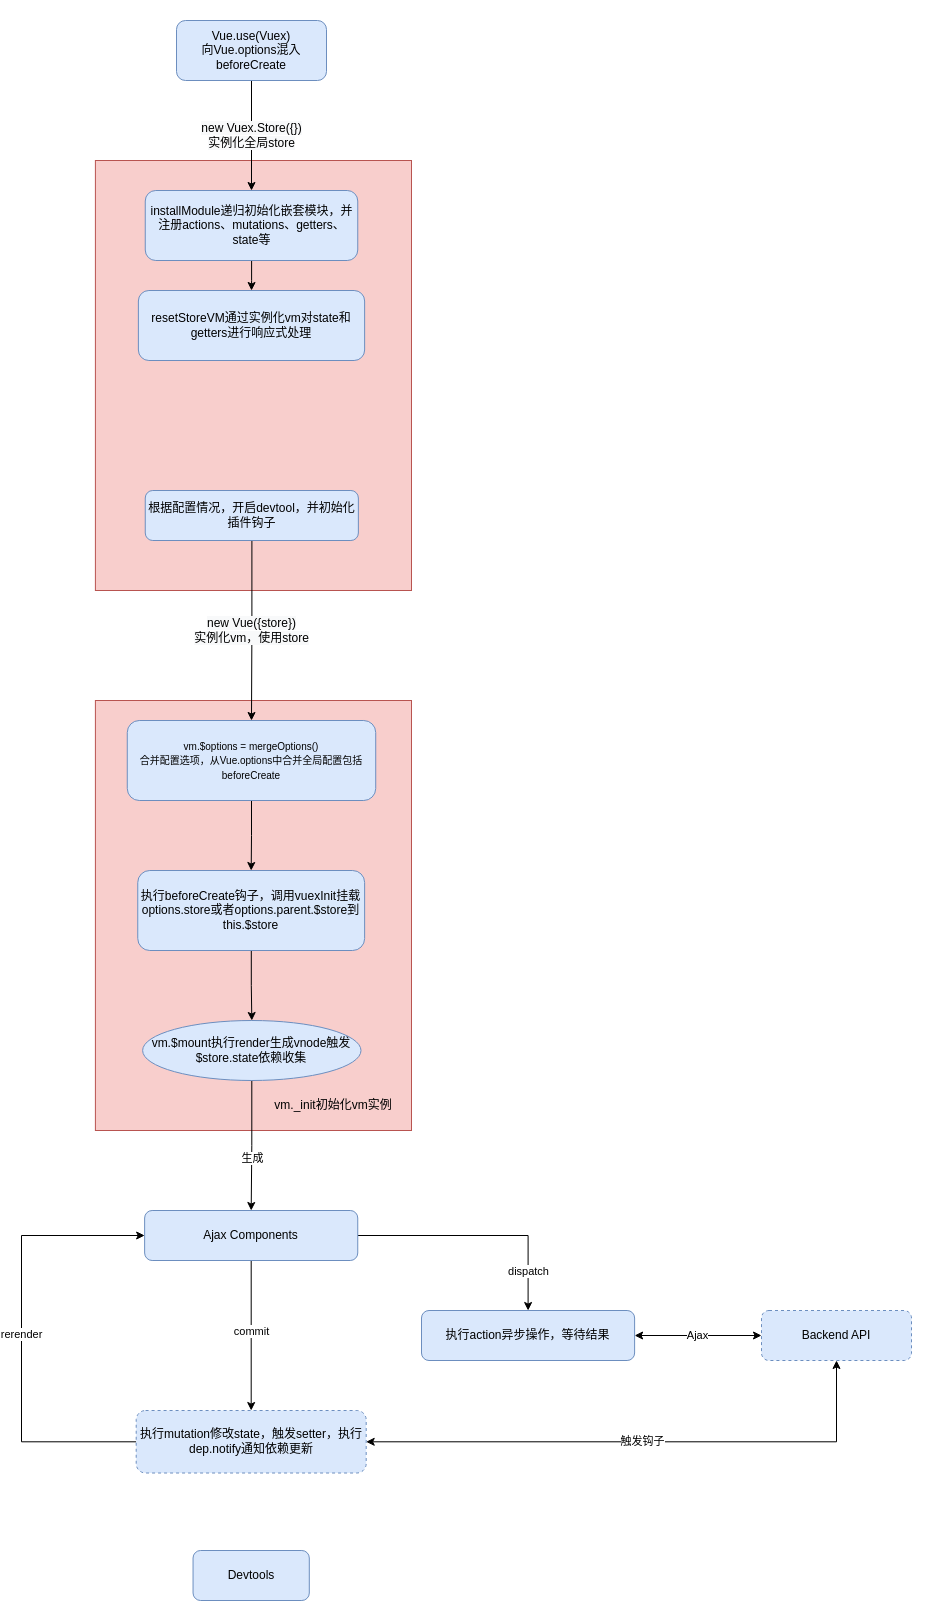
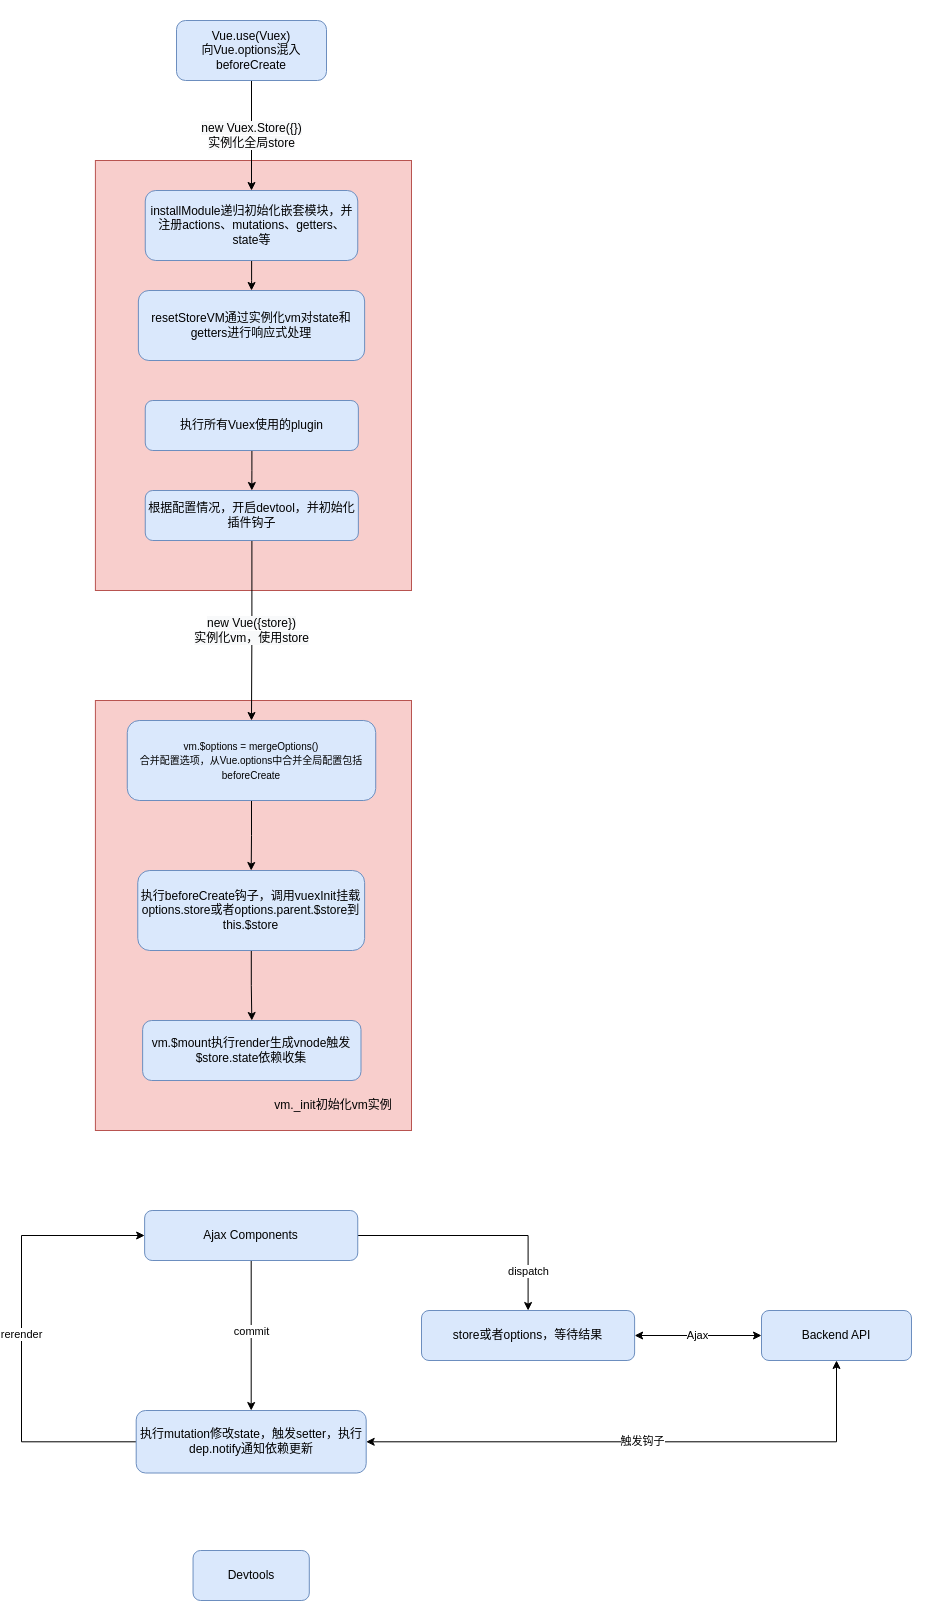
  <mxCell id="0" />
  <mxCell id="1" parent="0" />
  <mxCell id="2" value="" style="rounded=0;whiteSpace=wrap;html=1;fillColor=#f8cecc;strokeColor=#b85450;" vertex="1" parent="1"><mxGeometry x="93.9" y="700" width="316.1" height="430" as="geometry" /></mxCell>
  <mxCell id="3" value="" style="rounded=0;whiteSpace=wrap;html=1;fillColor=#f8cecc;strokeColor=#b85450;" vertex="1" parent="1"><mxGeometry x="93.9" y="160" width="316.1" height="430" as="geometry" /></mxCell>
  <mxCell id="4" value="&lt;span style=&quot;font-size: 12px ; background-color: rgb(248 , 249 , 250)&quot;&gt;new Vuex.Store({})&lt;/span&gt;&lt;br style=&quot;font-size: 12px ; background-color: rgb(248 , 249 , 250)&quot;&gt;&lt;span style=&quot;font-size: 12px ; background-color: rgb(248 , 249 , 250)&quot;&gt;实例化全局store&lt;/span&gt;" style="edgeStyle=orthogonalEdgeStyle;rounded=0;orthogonalLoop=1;jettySize=auto;html=1;entryX=0.5;entryY=0;entryDx=0;entryDy=0;" edge="1" parent="1" source="5" target="7"><mxGeometry relative="1" as="geometry"><mxPoint x="250" y="165" as="targetPoint" /></mxGeometry></mxCell>
  <mxCell id="5" value="Vue.use(Vuex)&lt;br&gt;向Vue.options混入beforeCreate" style="rounded=1;whiteSpace=wrap;html=1;fillColor=#dae8fc;strokeColor=#6c8ebf;" vertex="1" parent="1"><mxGeometry x="175" y="20" width="150" height="60" as="geometry" /></mxCell>
  <mxCell id="6" style="edgeStyle=orthogonalEdgeStyle;rounded=0;orthogonalLoop=1;jettySize=auto;html=1;entryX=0.5;entryY=0;entryDx=0;entryDy=0;" edge="1" parent="1" source="7" target="8"><mxGeometry relative="1" as="geometry" /></mxCell>
  <mxCell id="7" value="installModule递归初始化嵌套模块，并注册actions、mutations、getters、state等" style="rounded=1;whiteSpace=wrap;html=1;fillColor=#dae8fc;strokeColor=#6c8ebf;" vertex="1" parent="1"><mxGeometry x="143.75" y="190" width="212.5" height="70" as="geometry" /></mxCell>
  <mxCell id="8" value="resetStoreVM通过实例化vm对state和getters进行响应式处理" style="rounded=1;whiteSpace=wrap;html=1;fillColor=#dae8fc;strokeColor=#6c8ebf;" vertex="1" parent="1"><mxGeometry x="136.88" y="290" width="226.25" height="70" as="geometry" /></mxCell>
+ <mxCell id="9" style="edgeStyle=orthogonalEdgeStyle;rounded=0;orthogonalLoop=1;jettySize=auto;html=1;entryX=0.5;entryY=0;entryDx=0;entryDy=0;" edge="1" parent="1" source="10" target="12"><mxGeometry relative="1" as="geometry" /></mxCell>
+ <mxCell id="10" value="执行所有Vuex使用的plugin" style="rounded=1;whiteSpace=wrap;html=1;fillColor=#dae8fc;strokeColor=#6c8ebf;" vertex="1" parent="1"><mxGeometry x="143.75" y="400" width="213.12" height="50" as="geometry" /></mxCell>
  <mxCell id="11" value="&lt;span style=&quot;font-size: 12px ; background-color: rgb(248 , 249 , 250)&quot;&gt;new Vue({store})&lt;/span&gt;&lt;br style=&quot;font-size: 12px ; background-color: rgb(248 , 249 , 250)&quot;&gt;&lt;span style=&quot;font-size: 12px ; background-color: rgb(248 , 249 , 250)&quot;&gt;实例化vm，使用store&lt;/span&gt;" style="edgeStyle=orthogonalEdgeStyle;rounded=0;orthogonalLoop=1;jettySize=auto;html=1;" edge="1" parent="1" source="12" target="17"><mxGeometry relative="1" as="geometry"><mxPoint x="250" y="760" as="targetPoint" /></mxGeometry></mxCell>
  <mxCell id="12" value="根据配置情况，开启devtool，并初始化插件钩子" style="rounded=1;whiteSpace=wrap;html=1;fillColor=#dae8fc;strokeColor=#6c8ebf;" vertex="1" parent="1"><mxGeometry x="143.75" y="490" width="213.12" height="50" as="geometry" /></mxCell>
  <mxCell id="13" value="rerender" style="edgeStyle=orthogonalEdgeStyle;rounded=0;orthogonalLoop=1;jettySize=auto;html=1;entryX=0;entryY=0.5;entryDx=0;entryDy=0;" edge="1" parent="1" source="15" target="28"><mxGeometry relative="1" as="geometry"><Array as="points"><mxPoint x="20" y="1441" /><mxPoint x="20" y="1235" /></Array></mxGeometry></mxCell>
  <mxCell id="14" value="触发钩子" style="edgeStyle=orthogonalEdgeStyle;rounded=0;orthogonalLoop=1;jettySize=auto;html=1;startArrow=classic;startFill=1;" edge="1" parent="1" source="15" target="31"><mxGeometry relative="1" as="geometry" /></mxCell>
- <mxCell id="15" value="执行mutation修改state，触发setter，执行dep.notify通知依赖更新" style="rounded=1;whiteSpace=wrap;html=1;fillColor=#dae8fc;strokeColor=#6c8ebf;dashed=1;" vertex="1" parent="1"><mxGeometry x="134.69" y="1410" width="230" height="62.5" as="geometry" /></mxCell>
+ <mxCell id="15" value="执行mutation修改state，触发setter，执行dep.notify通知依赖更新" style="rounded=1;whiteSpace=wrap;html=1;fillColor=#dae8fc;strokeColor=#6c8ebf;" vertex="1" parent="1"><mxGeometry x="134.69" y="1410" width="230" height="62.5" as="geometry" /></mxCell>
  <mxCell id="16" style="edgeStyle=orthogonalEdgeStyle;rounded=0;orthogonalLoop=1;jettySize=auto;html=1;entryX=0.5;entryY=0;entryDx=0;entryDy=0;" edge="1" parent="1" source="17" target="20"><mxGeometry relative="1" as="geometry" /></mxCell>
  <mxCell id="17" value="&lt;font size=&quot;1&quot;&gt;vm.$options = mergeOptions()&lt;br&gt;合并配置选项，从Vue.options中合并全局配置包括beforeCreate&lt;br&gt;&lt;/font&gt;" style="rounded=1;whiteSpace=wrap;html=1;fillColor=#dae8fc;strokeColor=#6c8ebf;" vertex="1" parent="1"><mxGeometry x="125.78" y="720" width="248.44" height="80" as="geometry" /></mxCell>
  <mxCell id="18" value="vm._init初始化vm实例" style="text;html=1;strokeColor=none;fillColor=none;align=center;verticalAlign=middle;whiteSpace=wrap;rounded=0;" vertex="1" parent="1"><mxGeometry x="254" y="1090" width="156" height="30" as="geometry" /></mxCell>
  <mxCell id="19" style="edgeStyle=orthogonalEdgeStyle;rounded=0;orthogonalLoop=1;jettySize=auto;html=1;entryX=0.5;entryY=0;entryDx=0;entryDy=0;" edge="1" parent="1" source="20" target="23"><mxGeometry relative="1" as="geometry" /></mxCell>
  <mxCell id="20" value="执行beforeCreate钩子，调用vuexInit挂载options.store或者options.parent.$store到this.$store" style="rounded=1;whiteSpace=wrap;html=1;fillColor=#dae8fc;strokeColor=#6c8ebf;" vertex="1" parent="1"><mxGeometry x="136.26" y="870" width="226.87" height="80" as="geometry" /></mxCell>
- <mxCell id="21" style="edgeStyle=orthogonalEdgeStyle;rounded=0;orthogonalLoop=1;jettySize=auto;html=1;entryX=0.5;entryY=0;entryDx=0;entryDy=0;" edge="1" parent="1" source="23" target="28"><mxGeometry relative="1" as="geometry" /></mxCell>
- <mxCell id="22" value="生成" style="edgeLabel;html=1;align=center;verticalAlign=middle;resizable=0;points=[];" vertex="1" connectable="0" parent="21"><mxGeometry x="0.195" y="1" relative="1" as="geometry"><mxPoint as="offset" /></mxGeometry></mxCell>
- <mxCell id="23" value="vm.$mount执行render生成vnode触发$store.state依赖收集" style="ellipse;whiteSpace=wrap;html=1;fillColor=#dae8fc;strokeColor=#6c8ebf;" vertex="1" parent="1"><mxGeometry x="141.13" y="1020" width="218.36" height="60" as="geometry" /></mxCell>
+ <mxCell id="23" value="vm.$mount执行render生成vnode触发$store.state依赖收集" style="rounded=1;whiteSpace=wrap;html=1;fillColor=#dae8fc;strokeColor=#6c8ebf;" vertex="1" parent="1"><mxGeometry x="141.13" y="1020" width="218.36" height="60" as="geometry" /></mxCell>
  <mxCell id="24" style="edgeStyle=orthogonalEdgeStyle;rounded=0;orthogonalLoop=1;jettySize=auto;html=1;entryX=0.5;entryY=0;entryDx=0;entryDy=0;" edge="1" parent="1" source="28" target="15"><mxGeometry relative="1" as="geometry" /></mxCell>
  <mxCell id="25" value="commit" style="edgeLabel;html=1;align=center;verticalAlign=middle;resizable=0;points=[];" vertex="1" connectable="0" parent="24"><mxGeometry x="0.281" y="1" relative="1" as="geometry"><mxPoint x="-1" y="-26" as="offset" /></mxGeometry></mxCell>
  <mxCell id="26" style="edgeStyle=orthogonalEdgeStyle;rounded=0;orthogonalLoop=1;jettySize=auto;html=1;" edge="1" parent="1" source="28" target="30"><mxGeometry relative="1" as="geometry" /></mxCell>
  <mxCell id="27" value="dispatch" style="edgeLabel;html=1;align=center;verticalAlign=middle;resizable=0;points=[];" vertex="1" connectable="0" parent="26"><mxGeometry x="0.044" y="1" relative="1" as="geometry"><mxPoint x="42" y="36" as="offset" /></mxGeometry></mxCell>
  <mxCell id="28" value="Ajax Components" style="rounded=1;whiteSpace=wrap;html=1;fillColor=#dae8fc;strokeColor=#6c8ebf;" vertex="1" parent="1"><mxGeometry x="143.14" y="1210" width="213.12" height="50" as="geometry" /></mxCell>
  <mxCell id="29" value="Ajax" style="edgeStyle=orthogonalEdgeStyle;rounded=0;orthogonalLoop=1;jettySize=auto;html=1;entryX=0;entryY=0.5;entryDx=0;entryDy=0;startArrow=classic;startFill=1;" edge="1" parent="1" source="30" target="31"><mxGeometry relative="1" as="geometry" /></mxCell>
- <mxCell id="30" value="执行action异步操作，等待结果" style="rounded=1;whiteSpace=wrap;html=1;fillColor=#dae8fc;strokeColor=#6c8ebf;" vertex="1" parent="1"><mxGeometry x="420" y="1310" width="213.12" height="50" as="geometry" /></mxCell>
- <mxCell id="31" value="Backend API" style="rounded=1;whiteSpace=wrap;html=1;fillColor=#dae8fc;strokeColor=#6c8ebf;dashed=1;" vertex="1" parent="1"><mxGeometry x="760" y="1310" width="150" height="50" as="geometry" /></mxCell>
+ <mxCell id="30" value="store或者options，等待结果" style="rounded=1;whiteSpace=wrap;html=1;fillColor=#dae8fc;strokeColor=#6c8ebf;" vertex="1" parent="1"><mxGeometry x="420" y="1310" width="213.12" height="50" as="geometry" /></mxCell>
+ <mxCell id="31" value="Backend API" style="rounded=1;whiteSpace=wrap;html=1;fillColor=#dae8fc;strokeColor=#6c8ebf;" vertex="1" parent="1"><mxGeometry x="760" y="1310" width="150" height="50" as="geometry" /></mxCell>
  <mxCell id="32" value="Devtools" style="rounded=1;whiteSpace=wrap;html=1;fillColor=#dae8fc;strokeColor=#6c8ebf;" vertex="1" parent="1"><mxGeometry x="191.56" y="1550" width="116.25" height="50" as="geometry" /></mxCell>
